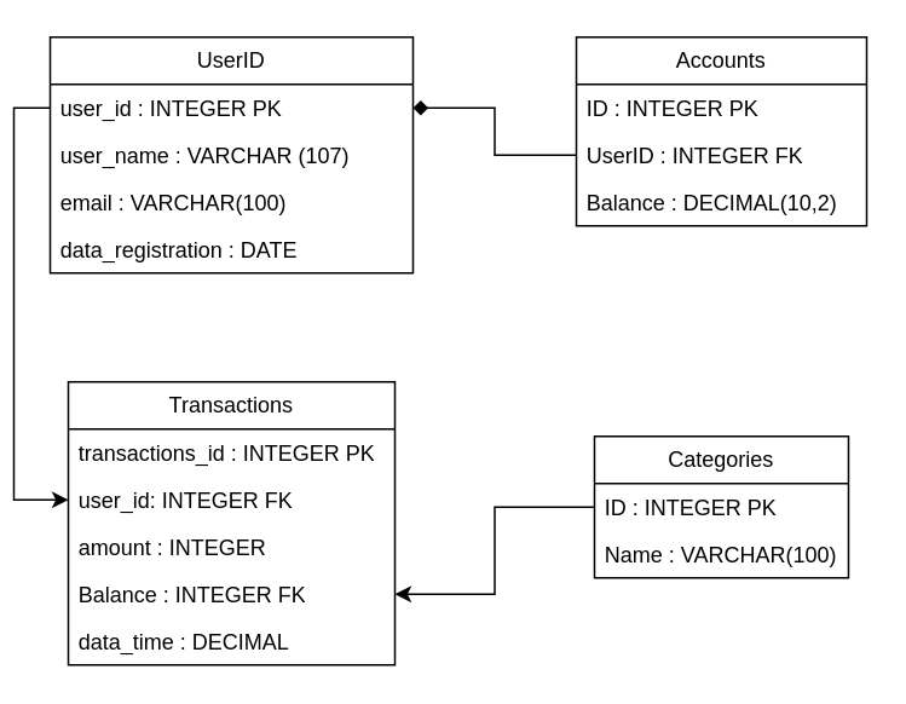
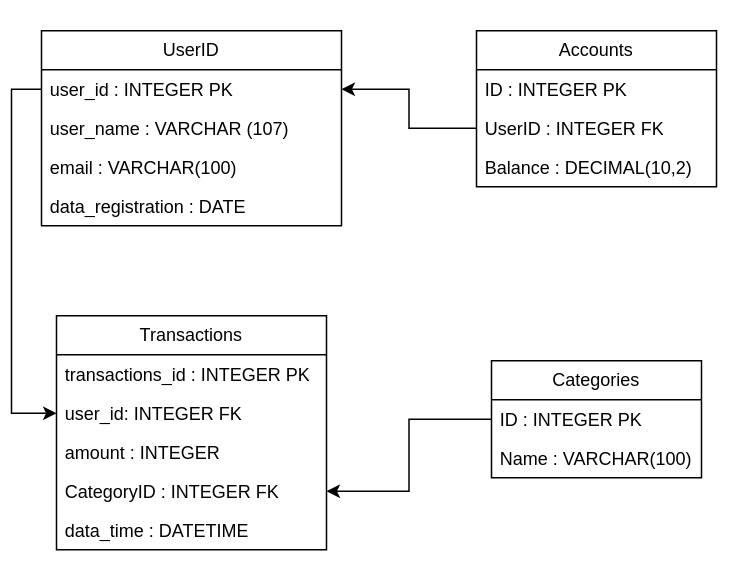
  <mxCell id="0" />
  <mxCell id="1" parent="0" />
  <mxCell id="2" value="UserID" style="swimlane;fontStyle=0;childLayout=stackLayout;horizontal=1;startSize=26;fillColor=none;horizontalStack=0;resizeParent=1;resizeParentMax=0;resizeLast=0;collapsible=1;marginBottom=0;whiteSpace=wrap;html=1;" vertex="1" parent="1"><mxGeometry x="20" y="20" width="200" height="130" as="geometry" /></mxCell>
  <mxCell id="3" value="user_id : INTEGER PK" style="text;strokeColor=none;fillColor=none;align=left;verticalAlign=top;spacingLeft=4;spacingRight=4;overflow=hidden;rotatable=0;points=[[0,0.5],[1,0.5]];portConstraint=eastwest;whiteSpace=wrap;html=1;" vertex="1" parent="2"><mxGeometry y="26" width="200" height="26" as="geometry" /></mxCell>
  <mxCell id="4" value="user_name : VARCHAR&amp;nbsp;&lt;span style=&quot;background-color: transparent; color: light-dark(rgb(0, 0, 0), rgb(255, 255, 255));&quot;&gt;(107)&lt;/span&gt;" style="text;strokeColor=none;fillColor=none;align=left;verticalAlign=top;spacingLeft=4;spacingRight=4;overflow=hidden;rotatable=0;points=[[0,0.5],[1,0.5]];portConstraint=eastwest;whiteSpace=wrap;html=1;" vertex="1" parent="2"><mxGeometry y="52" width="200" height="26" as="geometry" /></mxCell>
  <mxCell id="5" value="email : VARCHAR(100)" style="text;strokeColor=none;fillColor=none;align=left;verticalAlign=top;spacingLeft=4;spacingRight=4;overflow=hidden;rotatable=0;points=[[0,0.5],[1,0.5]];portConstraint=eastwest;whiteSpace=wrap;html=1;" vertex="1" parent="2"><mxGeometry y="78" width="200" height="26" as="geometry" /></mxCell>
  <mxCell id="6" value="data_registration : DATE" style="text;strokeColor=none;fillColor=none;align=left;verticalAlign=top;spacingLeft=4;spacingRight=4;overflow=hidden;rotatable=0;points=[[0,0.5],[1,0.5]];portConstraint=eastwest;whiteSpace=wrap;html=1;" vertex="1" parent="2"><mxGeometry y="104" width="200" height="26" as="geometry" /></mxCell>
  <mxCell id="7" value="Transactions" style="swimlane;fontStyle=0;childLayout=stackLayout;horizontal=1;startSize=26;fillColor=none;horizontalStack=0;resizeParent=1;resizeParentMax=0;resizeLast=0;collapsible=1;marginBottom=0;whiteSpace=wrap;html=1;" vertex="1" parent="1"><mxGeometry x="30" y="210" width="180" height="156" as="geometry" /></mxCell>
  <mxCell id="8" value="transactions_id : INTEGER PK" style="text;strokeColor=none;fillColor=none;align=left;verticalAlign=top;spacingLeft=4;spacingRight=4;overflow=hidden;rotatable=0;points=[[0,0.5],[1,0.5]];portConstraint=eastwest;whiteSpace=wrap;html=1;" vertex="1" parent="7"><mxGeometry y="26" width="180" height="26" as="geometry" /></mxCell>
  <mxCell id="9" value="user_id: INTEGER FK" style="text;strokeColor=none;fillColor=none;align=left;verticalAlign=top;spacingLeft=4;spacingRight=4;overflow=hidden;rotatable=0;points=[[0,0.5],[1,0.5]];portConstraint=eastwest;whiteSpace=wrap;html=1;" vertex="1" parent="7"><mxGeometry y="52" width="180" height="26" as="geometry" /></mxCell>
  <mxCell id="10" value="amount : INTEGER" style="text;strokeColor=none;fillColor=none;align=left;verticalAlign=top;spacingLeft=4;spacingRight=4;overflow=hidden;rotatable=0;points=[[0,0.5],[1,0.5]];portConstraint=eastwest;whiteSpace=wrap;html=1;" vertex="1" parent="7"><mxGeometry y="78" width="180" height="26" as="geometry" /></mxCell>
- <mxCell id="11" value="Balance : INTEGER FK" style="text;strokeColor=none;fillColor=none;align=left;verticalAlign=top;spacingLeft=4;spacingRight=4;overflow=hidden;rotatable=0;points=[[0,0.5],[1,0.5]];portConstraint=eastwest;whiteSpace=wrap;html=1;" vertex="1" parent="7"><mxGeometry y="104" width="180" height="26" as="geometry" /></mxCell>
- <mxCell id="12" value="data_time : DECIMAL" style="text;strokeColor=none;fillColor=none;align=left;verticalAlign=top;spacingLeft=4;spacingRight=4;overflow=hidden;rotatable=0;points=[[0,0.5],[1,0.5]];portConstraint=eastwest;whiteSpace=wrap;html=1;" vertex="1" parent="7"><mxGeometry y="130" width="180" height="26" as="geometry" /></mxCell>
+ <mxCell id="11" value="CategoryID : INTEGER FK" style="text;strokeColor=none;fillColor=none;align=left;verticalAlign=top;spacingLeft=4;spacingRight=4;overflow=hidden;rotatable=0;points=[[0,0.5],[1,0.5]];portConstraint=eastwest;whiteSpace=wrap;html=1;" vertex="1" parent="7"><mxGeometry y="104" width="180" height="26" as="geometry" /></mxCell>
+ <mxCell id="12" value="data_time : DATETIME" style="text;strokeColor=none;fillColor=none;align=left;verticalAlign=top;spacingLeft=4;spacingRight=4;overflow=hidden;rotatable=0;points=[[0,0.5],[1,0.5]];portConstraint=eastwest;whiteSpace=wrap;html=1;" vertex="1" parent="7"><mxGeometry y="130" width="180" height="26" as="geometry" /></mxCell>
  <mxCell id="13" style="edgeStyle=orthogonalEdgeStyle;rounded=0;orthogonalLoop=1;jettySize=auto;html=1;entryX=1;entryY=0.5;entryDx=0;entryDy=0;" edge="1" parent="1" source="14" target="11"><mxGeometry relative="1" as="geometry" /></mxCell>
  <mxCell id="14" value="Categories" style="swimlane;fontStyle=0;childLayout=stackLayout;horizontal=1;startSize=26;fillColor=none;horizontalStack=0;resizeParent=1;resizeParentMax=0;resizeLast=0;collapsible=1;marginBottom=0;whiteSpace=wrap;html=1;" vertex="1" parent="1"><mxGeometry x="320" y="240" width="140" height="78" as="geometry" /></mxCell>
  <mxCell id="15" value="ID : INTEGER PK" style="text;strokeColor=none;fillColor=none;align=left;verticalAlign=top;spacingLeft=4;spacingRight=4;overflow=hidden;rotatable=0;points=[[0,0.5],[1,0.5]];portConstraint=eastwest;whiteSpace=wrap;html=1;" vertex="1" parent="14"><mxGeometry y="26" width="140" height="26" as="geometry" /></mxCell>
  <mxCell id="16" value="Name : VARCHAR(100)" style="text;strokeColor=none;fillColor=none;align=left;verticalAlign=top;spacingLeft=4;spacingRight=4;overflow=hidden;rotatable=0;points=[[0,0.5],[1,0.5]];portConstraint=eastwest;whiteSpace=wrap;html=1;" vertex="1" parent="14"><mxGeometry y="52" width="140" height="26" as="geometry" /></mxCell>
  <mxCell id="17" value="Accounts" style="swimlane;fontStyle=0;childLayout=stackLayout;horizontal=1;startSize=26;fillColor=none;horizontalStack=0;resizeParent=1;resizeParentMax=0;resizeLast=0;collapsible=1;marginBottom=0;whiteSpace=wrap;html=1;" vertex="1" parent="1"><mxGeometry x="310" y="20" width="160" height="104" as="geometry" /></mxCell>
  <mxCell id="18" value="ID : INTEGER PK" style="text;strokeColor=none;fillColor=none;align=left;verticalAlign=top;spacingLeft=4;spacingRight=4;overflow=hidden;rotatable=0;points=[[0,0.5],[1,0.5]];portConstraint=eastwest;whiteSpace=wrap;html=1;" vertex="1" parent="17"><mxGeometry y="26" width="160" height="26" as="geometry" /></mxCell>
  <mxCell id="19" value="UserID : INTEGER FK" style="text;strokeColor=none;fillColor=none;align=left;verticalAlign=top;spacingLeft=4;spacingRight=4;overflow=hidden;rotatable=0;points=[[0,0.5],[1,0.5]];portConstraint=eastwest;whiteSpace=wrap;html=1;" vertex="1" parent="17"><mxGeometry y="52" width="160" height="26" as="geometry" /></mxCell>
  <mxCell id="20" value="Balance : DECIMAL(10,2)" style="text;strokeColor=none;fillColor=none;align=left;verticalAlign=top;spacingLeft=4;spacingRight=4;overflow=hidden;rotatable=0;points=[[0,0.5],[1,0.5]];portConstraint=eastwest;whiteSpace=wrap;html=1;" vertex="1" parent="17"><mxGeometry y="78" width="160" height="26" as="geometry" /></mxCell>
  <mxCell id="21" style="edgeStyle=orthogonalEdgeStyle;rounded=0;orthogonalLoop=1;jettySize=auto;html=1;entryX=0;entryY=0.5;entryDx=0;entryDy=0;" edge="1" parent="1" source="3" target="9"><mxGeometry relative="1" as="geometry" /></mxCell>
- <mxCell id="22" style="edgeStyle=orthogonalEdgeStyle;rounded=0;orthogonalLoop=1;jettySize=auto;html=1;entryX=1;entryY=0.5;entryDx=0;entryDy=0;endArrow=diamond;" edge="1" parent="1" source="19" target="3"><mxGeometry relative="1" as="geometry" /></mxCell>
+ <mxCell id="22" style="edgeStyle=orthogonalEdgeStyle;rounded=0;orthogonalLoop=1;jettySize=auto;html=1;entryX=1;entryY=0.5;entryDx=0;entryDy=0;" edge="1" parent="1" source="19" target="3"><mxGeometry relative="1" as="geometry" /></mxCell>
